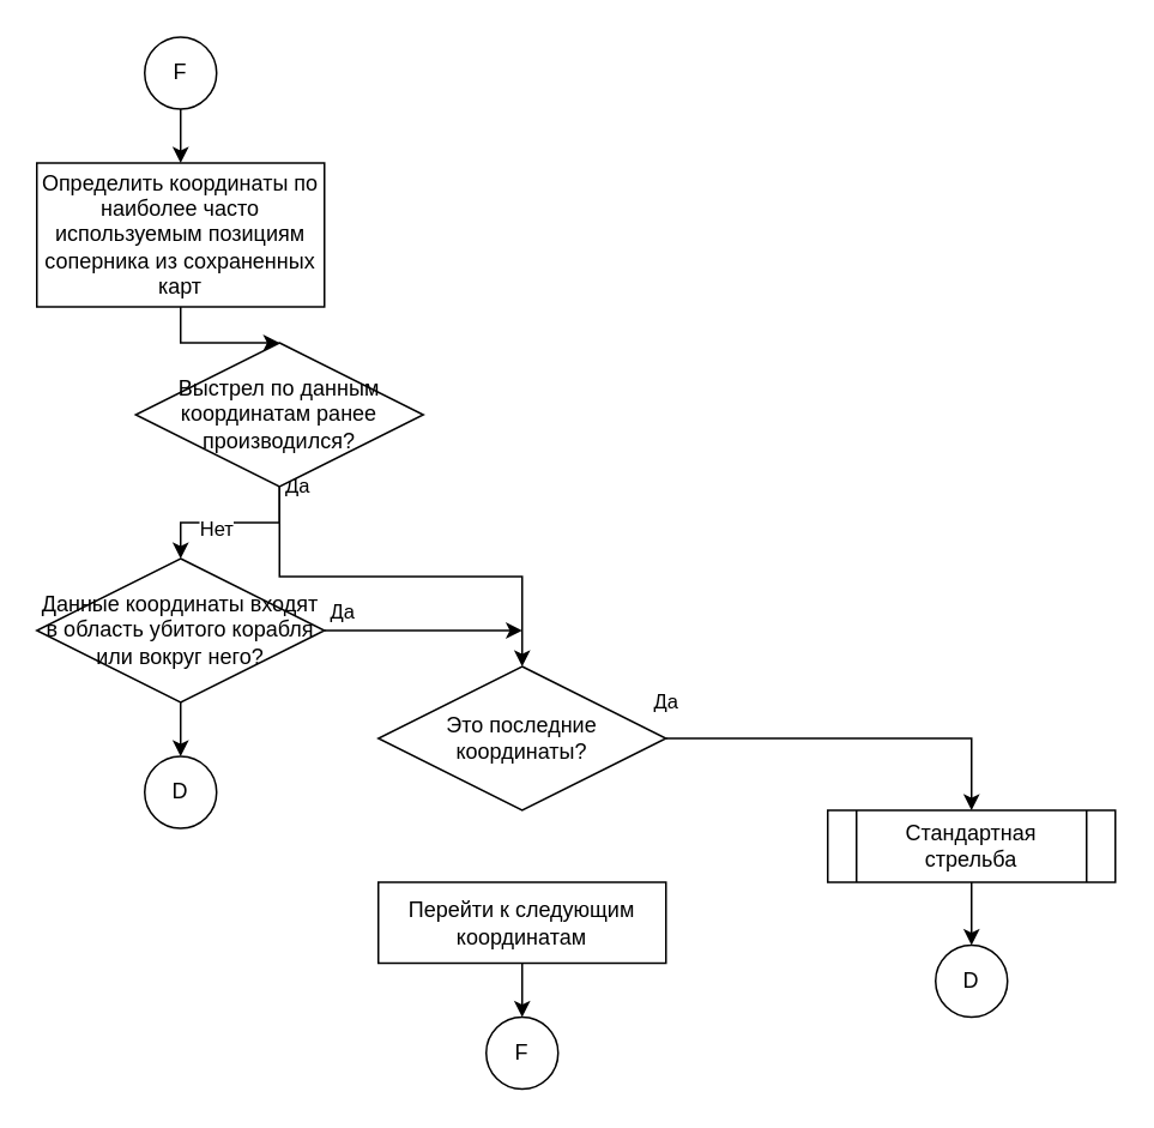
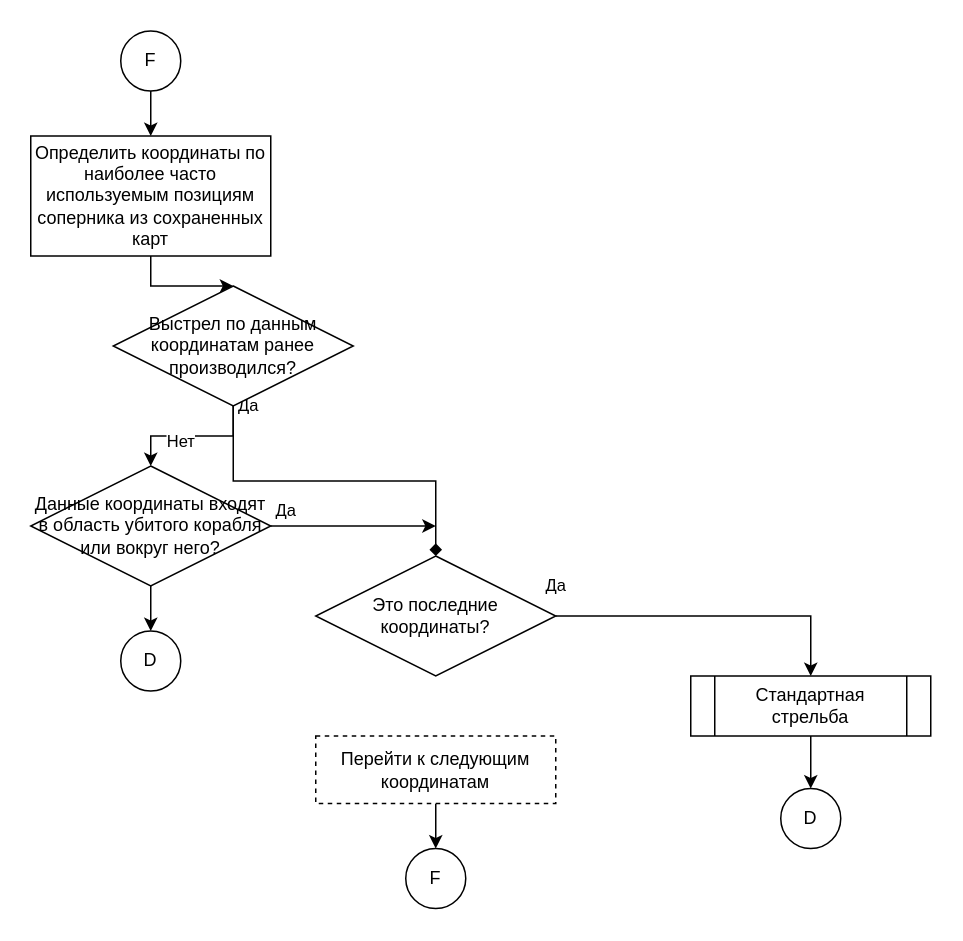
  <mxCell id="0" />
  <mxCell id="1" parent="0" />
  <mxCell id="2" value="" style="edgeStyle=orthogonalEdgeStyle;rounded=0;orthogonalLoop=1;jettySize=auto;html=1;" edge="1" parent="1" source="3" target="8"><mxGeometry relative="1" as="geometry" /></mxCell>
  <mxCell id="3" value="Определить координаты по наиболее часто используемым позициям соперника из сохраненных карт" style="whiteSpace=wrap;html=1;rounded=0;" vertex="1" parent="1"><mxGeometry x="20" y="90" width="160" height="80" as="geometry" /></mxCell>
  <mxCell id="4" value="" style="edgeStyle=orthogonalEdgeStyle;rounded=0;orthogonalLoop=1;jettySize=auto;html=1;" edge="1" parent="1" source="5" target="3"><mxGeometry relative="1" as="geometry" /></mxCell>
  <mxCell id="5" value="F" style="ellipse;whiteSpace=wrap;html=1;aspect=fixed;labelBackgroundColor=none;fillColor=default;gradientColor=none;" vertex="1" parent="1"><mxGeometry x="80" y="20" width="40" height="40" as="geometry" /></mxCell>
  <mxCell id="6" value="Нет" style="edgeStyle=orthogonalEdgeStyle;rounded=0;orthogonalLoop=1;jettySize=auto;html=1;" edge="1" parent="1" source="8" target="11"><mxGeometry x="0.667" y="20" relative="1" as="geometry"><mxPoint as="offset" /></mxGeometry></mxCell>
- <mxCell id="7" value="Да" style="edgeStyle=orthogonalEdgeStyle;rounded=0;orthogonalLoop=1;jettySize=auto;html=1;entryX=0.5;entryY=0;entryDx=0;entryDy=0;" edge="1" parent="1" source="8" target="14"><mxGeometry x="-1" y="10" relative="1" as="geometry"><mxPoint x="290" y="350" as="targetPoint" /><mxPoint as="offset" /></mxGeometry></mxCell>
+ <mxCell id="7" value="Да" style="edgeStyle=orthogonalEdgeStyle;rounded=0;orthogonalLoop=1;jettySize=auto;html=1;entryX=0.5;entryY=0;entryDx=0;entryDy=0;endArrow=diamond;" edge="1" parent="1" source="8" target="14"><mxGeometry x="-1" y="10" relative="1" as="geometry"><mxPoint x="290" y="350" as="targetPoint" /><mxPoint as="offset" /></mxGeometry></mxCell>
  <mxCell id="8" value="Выстрел по данным координатам ранее производился?" style="rhombus;whiteSpace=wrap;html=1;rounded=0;" vertex="1" parent="1"><mxGeometry x="75" y="190" width="160" height="80" as="geometry" /></mxCell>
  <mxCell id="9" value="" style="edgeStyle=orthogonalEdgeStyle;rounded=0;orthogonalLoop=1;jettySize=auto;html=1;" edge="1" parent="1" source="11" target="12"><mxGeometry relative="1" as="geometry" /></mxCell>
  <mxCell id="10" value="Да" style="edgeStyle=orthogonalEdgeStyle;rounded=0;orthogonalLoop=1;jettySize=auto;html=1;" edge="1" parent="1" source="11"><mxGeometry x="-0.818" y="10" relative="1" as="geometry"><mxPoint x="290" y="350" as="targetPoint" /><mxPoint as="offset" /></mxGeometry></mxCell>
  <mxCell id="11" value="Данные координаты входят в область убитого корабля или вокруг него?" style="rhombus;whiteSpace=wrap;html=1;rounded=0;" vertex="1" parent="1"><mxGeometry x="20" y="310" width="160" height="80" as="geometry" /></mxCell>
  <mxCell id="12" value="D" style="ellipse;whiteSpace=wrap;html=1;aspect=fixed;labelBackgroundColor=none;fillColor=default;gradientColor=none;" vertex="1" parent="1"><mxGeometry x="80" y="420" width="40" height="40" as="geometry" /></mxCell>
  <mxCell id="13" value="Да" style="edgeStyle=orthogonalEdgeStyle;rounded=0;orthogonalLoop=1;jettySize=auto;html=1;entryX=0.5;entryY=0;entryDx=0;entryDy=0;" edge="1" parent="1" source="14" target="19"><mxGeometry x="-1" y="20" relative="1" as="geometry"><mxPoint x="420" y="440" as="targetPoint" /><mxPoint as="offset" /></mxGeometry></mxCell>
  <mxCell id="14" value="Это последние координаты?" style="rhombus;whiteSpace=wrap;html=1;rounded=0;" vertex="1" parent="1"><mxGeometry x="210" y="370" width="160" height="80" as="geometry" /></mxCell>
  <mxCell id="15" value="F" style="ellipse;whiteSpace=wrap;html=1;aspect=fixed;labelBackgroundColor=none;fillColor=default;gradientColor=none;" vertex="1" parent="1"><mxGeometry x="270" y="565" width="40" height="40" as="geometry" /></mxCell>
  <mxCell id="16" value="" style="edgeStyle=orthogonalEdgeStyle;rounded=0;orthogonalLoop=1;jettySize=auto;html=1;" edge="1" parent="1" source="17" target="15"><mxGeometry relative="1" as="geometry" /></mxCell>
- <mxCell id="17" value="Перейти к следующим координатам" style="rounded=0;whiteSpace=wrap;html=1;labelBackgroundColor=none;fillColor=default;gradientColor=none;" vertex="1" parent="1"><mxGeometry x="210" y="490" width="160" height="45" as="geometry" /></mxCell>
+ <mxCell id="17" value="Перейти к следующим координатам" style="rounded=0;whiteSpace=wrap;html=1;labelBackgroundColor=none;fillColor=default;gradientColor=none;dashed=1;" vertex="1" parent="1"><mxGeometry x="210" y="490" width="160" height="45" as="geometry" /></mxCell>
  <mxCell id="18" value="" style="edgeStyle=orthogonalEdgeStyle;rounded=0;orthogonalLoop=1;jettySize=auto;html=1;" edge="1" parent="1" source="19" target="20"><mxGeometry relative="1" as="geometry" /></mxCell>
  <mxCell id="19" value="Стандартная стрельба" style="shape=process;whiteSpace=wrap;html=1;backgroundOutline=1;" vertex="1" parent="1"><mxGeometry x="460" y="450" width="160" height="40" as="geometry" /></mxCell>
  <mxCell id="20" value="D" style="ellipse;whiteSpace=wrap;html=1;aspect=fixed;labelBackgroundColor=none;fillColor=default;gradientColor=none;" vertex="1" parent="1"><mxGeometry x="520" y="525" width="40" height="40" as="geometry" /></mxCell>
